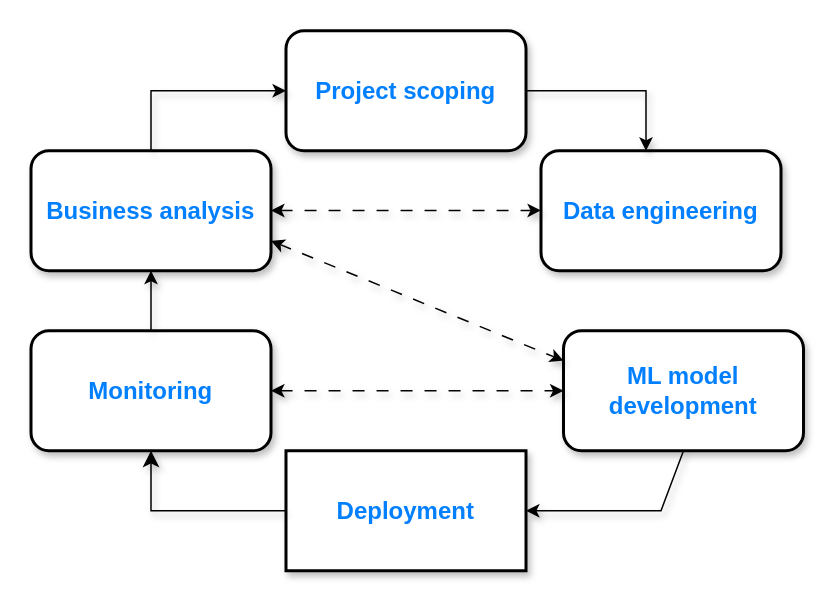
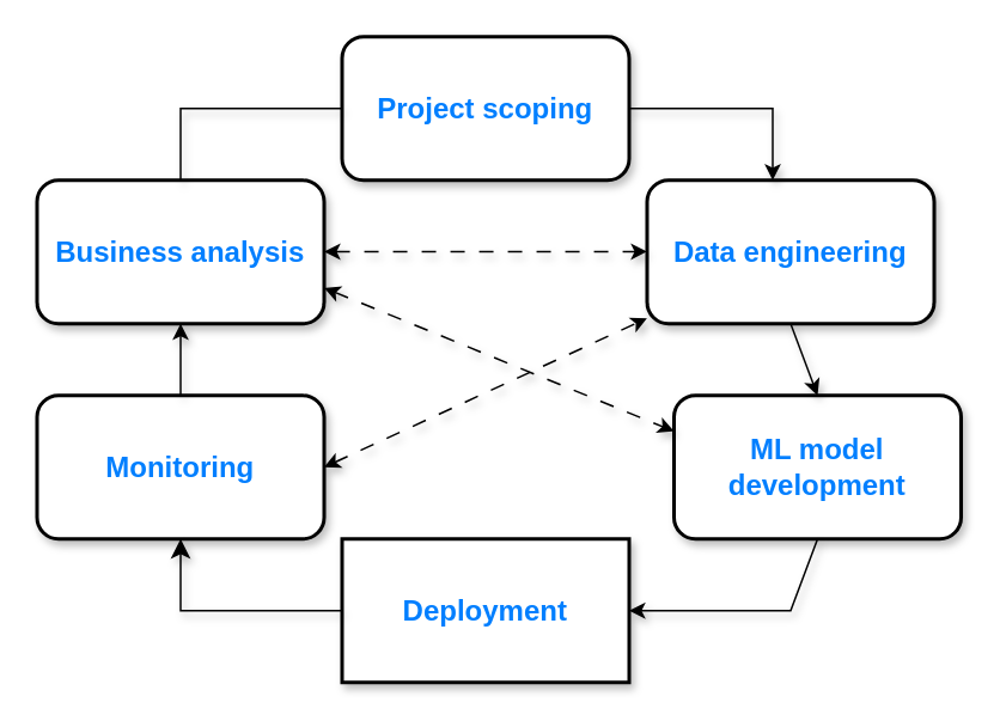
  <mxCell id="0" />
  <mxCell id="1" parent="0" />
  <mxCell id="2" value="&lt;font color=&quot;#007fff&quot; style=&quot;font-size: 16px;&quot;&gt;&lt;b&gt;Project scoping&lt;/b&gt;&lt;/font&gt;" style="rounded=1;whiteSpace=wrap;html=1;shadow=1;strokeWidth=2;" vertex="1" parent="1"><mxGeometry x="190" y="20" width="160" height="80" as="geometry" /></mxCell>
  <mxCell id="3" value="&lt;b&gt;&lt;font color=&quot;#007fff&quot; style=&quot;font-size: 16px;&quot;&gt;Business analysis&lt;/font&gt;&lt;/b&gt;" style="rounded=1;whiteSpace=wrap;html=1;shadow=1;strokeWidth=2;" vertex="1" parent="1"><mxGeometry x="20" y="100" width="160" height="80" as="geometry" /></mxCell>
  <mxCell id="4" value="&lt;b&gt;&lt;font color=&quot;#007fff&quot; style=&quot;font-size: 16px;&quot;&gt;Data engineering&lt;/font&gt;&lt;/b&gt;" style="rounded=1;whiteSpace=wrap;html=1;shadow=1;strokeWidth=2;" vertex="1" parent="1"><mxGeometry x="360" y="100" width="160" height="80" as="geometry" /></mxCell>
  <mxCell id="5" value="&lt;font size=&quot;1&quot; color=&quot;#007fff&quot;&gt;&lt;b style=&quot;font-size: 16px;&quot;&gt;Monitoring&lt;/b&gt;&lt;/font&gt;" style="rounded=1;whiteSpace=wrap;html=1;shadow=1;strokeWidth=2;" vertex="1" parent="1"><mxGeometry x="20" y="220" width="160" height="80" as="geometry" /></mxCell>
  <mxCell id="6" value="&lt;b&gt;&lt;font color=&quot;#007fff&quot; style=&quot;font-size: 16px;&quot;&gt;ML model development&lt;/font&gt;&lt;/b&gt;" style="rounded=1;whiteSpace=wrap;html=1;shadow=1;strokeWidth=2;" vertex="1" parent="1"><mxGeometry x="375" y="220" width="160" height="80" as="geometry" /></mxCell>
  <mxCell id="7" value="&lt;font color=&quot;#007fff&quot; style=&quot;font-size: 16px;&quot;&gt;&lt;b&gt;Deployment&lt;/b&gt;&lt;/font&gt;" style="whiteSpace=wrap;html=1;shadow=1;strokeWidth=2;rounded=0;" vertex="1" parent="1"><mxGeometry x="190" y="300" width="160" height="80" as="geometry" /></mxCell>
  <mxCell id="8" value="" style="edgeStyle=segmentEdgeStyle;endArrow=classic;html=1;curved=0;rounded=0;endSize=8;startSize=8;entryX=0.5;entryY=1;entryDx=0;entryDy=0;exitX=0;exitY=0.5;exitDx=0;exitDy=0;shadow=1;" edge="1" parent="1" source="7" target="5"><mxGeometry width="50" height="50" relative="1" as="geometry"><mxPoint x="330" y="380" as="sourcePoint" /><mxPoint x="420" y="340" as="targetPoint" /><Array as="points"><mxPoint x="100" y="340" /></Array></mxGeometry></mxCell>
  <mxCell id="9" value="" style="endArrow=classic;html=1;rounded=0;exitX=0.5;exitY=1;exitDx=0;exitDy=0;entryX=1;entryY=0.5;entryDx=0;entryDy=0;shadow=1;" edge="1" parent="1" source="6" target="7"><mxGeometry width="50" height="50" relative="1" as="geometry"><mxPoint x="160" y="320" as="sourcePoint" /><mxPoint x="430" y="370" as="targetPoint" /><Array as="points"><mxPoint x="440" y="340" /></Array></mxGeometry></mxCell>
  <mxCell id="10" value="" style="endArrow=classic;html=1;rounded=0;exitX=0.5;exitY=0;exitDx=0;exitDy=0;shadow=1;" edge="1" parent="1" source="5" target="3"><mxGeometry width="50" height="50" relative="1" as="geometry"><mxPoint x="160" y="280" as="sourcePoint" /><mxPoint x="210" y="230" as="targetPoint" /></mxGeometry></mxCell>
- <mxCell id="11" value="" style="endArrow=classic;html=1;rounded=0;exitX=0.5;exitY=0;exitDx=0;exitDy=0;entryX=0;entryY=0.5;entryDx=0;entryDy=0;shadow=1;" edge="1" parent="1" source="3" target="2"><mxGeometry width="50" height="50" relative="1" as="geometry"><mxPoint x="160" y="200" as="sourcePoint" /><mxPoint x="210" y="150" as="targetPoint" /><Array as="points"><mxPoint x="100" y="60" /></Array></mxGeometry></mxCell>
+ <mxCell id="11" value="" style="endArrow=none;html=1;rounded=0;exitX=0.5;exitY=0;exitDx=0;exitDy=0;entryX=0;entryY=0.5;entryDx=0;entryDy=0;shadow=1;" edge="1" parent="1" source="3" target="2"><mxGeometry width="50" height="50" relative="1" as="geometry"><mxPoint x="160" y="200" as="sourcePoint" /><mxPoint x="210" y="150" as="targetPoint" /><Array as="points"><mxPoint x="100" y="60" /></Array></mxGeometry></mxCell>
  <mxCell id="12" value="" style="endArrow=classic;html=1;rounded=0;exitX=1;exitY=0.5;exitDx=0;exitDy=0;shadow=1;" edge="1" parent="1" source="2"><mxGeometry width="50" height="50" relative="1" as="geometry"><mxPoint x="380" y="200" as="sourcePoint" /><mxPoint x="430" y="100" as="targetPoint" /><Array as="points"><mxPoint x="430" y="60" /></Array></mxGeometry></mxCell>
- <mxCell id="14" value="" style="endArrow=classic;startArrow=classic;html=1;rounded=0;exitX=1;exitY=0.5;exitDx=0;exitDy=0;entryX=0;entryY=0.5;entryDx=0;entryDy=0;dashed=1;dashPattern=8 8;shadow=1;" edge="1" parent="1" source="5" target="6"><mxGeometry width="50" height="50" relative="1" as="geometry"><mxPoint x="260" y="240" as="sourcePoint" /><mxPoint x="310" y="190" as="targetPoint" /></mxGeometry></mxCell>
+ <mxCell id="13" value="" style="endArrow=classic;html=1;rounded=0;exitX=0.5;exitY=1;exitDx=0;exitDy=0;entryX=0.5;entryY=0;entryDx=0;entryDy=0;shadow=1;" edge="1" parent="1" source="4" target="6"><mxGeometry width="50" height="50" relative="1" as="geometry"><mxPoint x="360" y="240" as="sourcePoint" /><mxPoint x="410" y="190" as="targetPoint" /></mxGeometry></mxCell>
+ <mxCell id="14" value="" style="endArrow=classic;startArrow=classic;html=1;rounded=0;exitX=1;exitY=0.5;exitDx=0;exitDy=0;dashed=1;dashPattern=8 8;shadow=1;" edge="1" parent="1" source="5" target="4"><mxGeometry width="50" height="50" relative="1" as="geometry"><mxPoint x="260" y="240" as="sourcePoint" /><mxPoint x="310" y="190" as="targetPoint" /></mxGeometry></mxCell>
  <mxCell id="15" value="" style="endArrow=classic;startArrow=classic;html=1;rounded=0;exitX=1;exitY=0.5;exitDx=0;exitDy=0;entryX=0;entryY=0.5;entryDx=0;entryDy=0;dashed=1;dashPattern=8 8;shadow=1;" edge="1" parent="1"><mxGeometry width="50" height="50" relative="1" as="geometry"><mxPoint x="180" y="139.8" as="sourcePoint" /><mxPoint x="360" y="139.8" as="targetPoint" /></mxGeometry></mxCell>
  <mxCell id="16" value="" style="endArrow=classic;startArrow=classic;html=1;rounded=0;exitX=1;exitY=0.75;exitDx=0;exitDy=0;entryX=0;entryY=0.25;entryDx=0;entryDy=0;dashed=1;dashPattern=8 8;shadow=1;" edge="1" parent="1" source="3" target="6"><mxGeometry width="50" height="50" relative="1" as="geometry"><mxPoint x="193" y="248" as="sourcePoint" /><mxPoint x="370" y="170" as="targetPoint" /></mxGeometry></mxCell>
